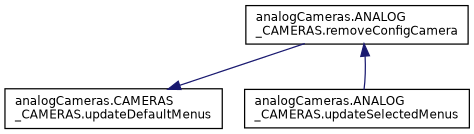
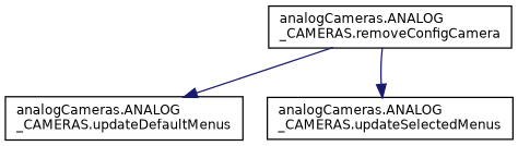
  digraph {
    rankdir=TB
    node [color=black fillcolor=white fontname=Helvetica fontsize=10 shape=record style=filled]
    edge [color=midnightblue fontname=Helvetica fontsize=10 labelfontname=Helvetica labelfontsize=10 style=solid]
    n1 [height=0.2 label="analogCameras.ANALOG\l_CAMERAS.removeConfigCamera" width=0.4]
-   n2 [height=0.2 label="analogCameras.CAMERAS\l_CAMERAS.updateDefaultMenus" width=0.4]
+   n2 [height=0.2 label="analogCameras.ANALOG\l_CAMERAS.updateDefaultMenus" width=0.4]
    n3 [height=0.2 label="analogCameras.ANALOG\l_CAMERAS.updateSelectedMenus" width=0.4]
    n1 -> n2
-   n3 -> n1
+   n1 -> n3
  }
